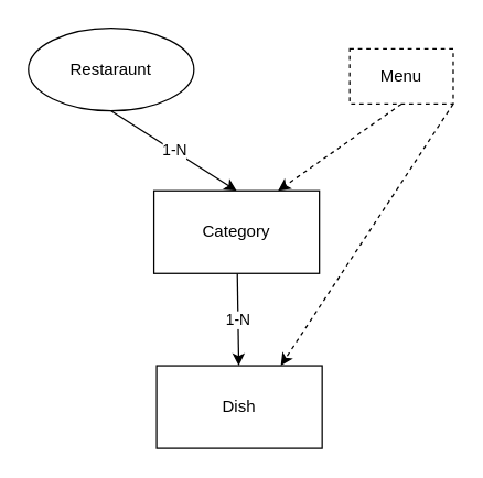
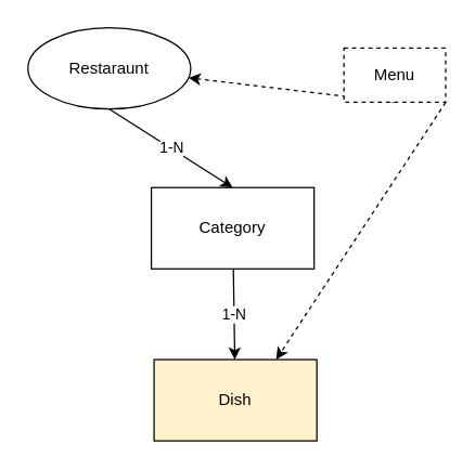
  <mxCell id="0" />
  <mxCell id="1" parent="0" />
  <mxCell id="2" value="1-N" style="edgeStyle=none;rounded=0;orthogonalLoop=1;jettySize=auto;html=1;exitX=0.5;exitY=1;exitDx=0;exitDy=0;entryX=0.5;entryY=0;entryDx=0;entryDy=0;" edge="1" parent="1" source="3" target="5"><mxGeometry relative="1" as="geometry" /></mxCell>
  <mxCell id="3" value="Restaraunt&lt;br&gt;" style="ellipse;whiteSpace=wrap;html=1;flipH=1;" parent="1" vertex="1"><mxGeometry x="20" y="20" width="120" height="60" as="geometry" /></mxCell>
  <mxCell id="4" value="1-N" style="rounded=0;orthogonalLoop=1;jettySize=auto;html=1;" edge="1" parent="1" source="5" target="6"><mxGeometry relative="1" as="geometry" /></mxCell>
  <mxCell id="5" value="Category" style="rounded=0;whiteSpace=wrap;html=1;flipH=1;" vertex="1" parent="1"><mxGeometry x="111" y="138" width="120" height="60" as="geometry" /></mxCell>
- <mxCell id="6" value="Dish" style="rounded=0;whiteSpace=wrap;html=1;flipH=1;" vertex="1" parent="1"><mxGeometry x="113" y="265" width="120" height="60" as="geometry" /></mxCell>
- <mxCell id="7" style="edgeStyle=none;rounded=0;orthogonalLoop=1;jettySize=auto;html=1;exitX=0.5;exitY=1;exitDx=0;exitDy=0;entryX=0.75;entryY=0;entryDx=0;entryDy=0;dashed=1;" edge="1" parent="1" source="9" target="5"><mxGeometry relative="1" as="geometry" /></mxCell>
+ <mxCell id="6" value="Dish" style="rounded=0;whiteSpace=wrap;html=1;flipH=1;fillColor=#fff2cc;" vertex="1" parent="1"><mxGeometry x="113" y="265" width="120" height="60" as="geometry" /></mxCell>
+ <mxCell id="7" style="edgeStyle=none;rounded=0;orthogonalLoop=1;jettySize=auto;html=1;exitX=0.5;exitY=1;exitDx=0;exitDy=0;dashed=1;" edge="1" parent="1" source="9" target="3"><mxGeometry relative="1" as="geometry" /></mxCell>
  <mxCell id="8" style="edgeStyle=none;rounded=0;orthogonalLoop=1;jettySize=auto;html=1;exitX=1;exitY=1;exitDx=0;exitDy=0;entryX=0.75;entryY=0;entryDx=0;entryDy=0;dashed=1;" edge="1" parent="1" source="9" target="6"><mxGeometry relative="1" as="geometry" /></mxCell>
  <mxCell id="9" value="Menu" style="rounded=0;whiteSpace=wrap;html=1;dashed=1;" vertex="1" parent="1"><mxGeometry x="253" y="35" width="75" height="40" as="geometry" /></mxCell>
